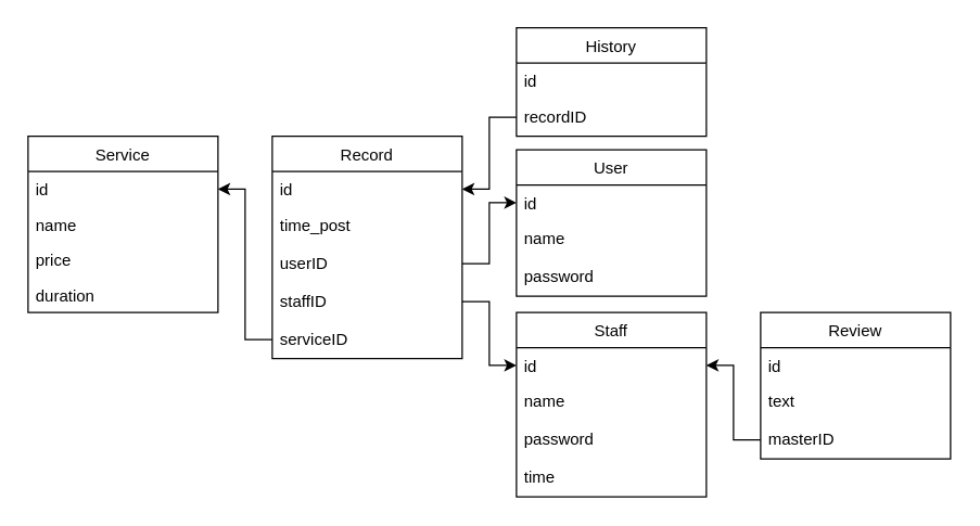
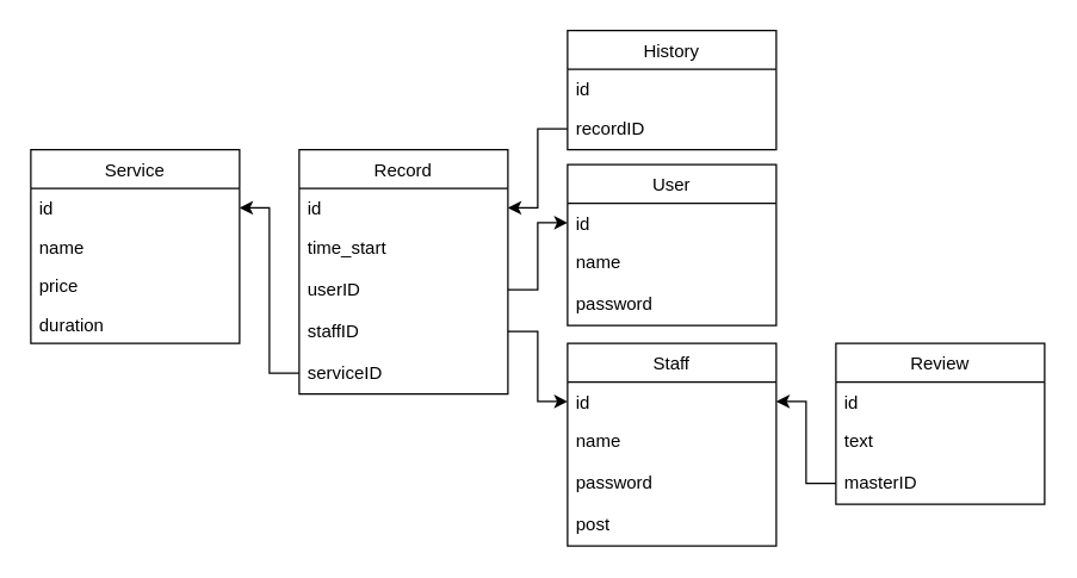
  <mxCell id="0" />
  <mxCell id="1" parent="0" />
  <mxCell id="2" value="User" style="swimlane;fontStyle=0;childLayout=stackLayout;horizontal=1;startSize=26;fillColor=none;horizontalStack=0;resizeParent=1;resizeParentMax=0;resizeLast=0;collapsible=1;marginBottom=0;verticalAlign=middle;rounded=0;swimlaneLine=1;glass=0;shadow=0;" parent="1" vertex="1"><mxGeometry x="380" y="110" width="140" height="108" as="geometry" /></mxCell>
  <mxCell id="3" value="id" style="text;strokeColor=none;fillColor=none;align=left;verticalAlign=top;spacingLeft=4;spacingRight=4;overflow=hidden;rotatable=0;points=[[0,0.5],[1,0.5]];portConstraint=eastwest;swimlaneLine=1;" parent="2" vertex="1"><mxGeometry y="26" width="140" height="26" as="geometry" /></mxCell>
  <mxCell id="4" value="name" style="text;strokeColor=none;fillColor=none;align=left;verticalAlign=top;spacingLeft=4;spacingRight=4;overflow=hidden;rotatable=0;points=[[0,0.5],[1,0.5]];portConstraint=eastwest;swimlaneLine=1;" parent="2" vertex="1"><mxGeometry y="52" width="140" height="28" as="geometry" /></mxCell>
  <mxCell id="5" value="password" style="text;strokeColor=none;fillColor=none;align=left;verticalAlign=top;spacingLeft=4;spacingRight=4;overflow=hidden;rotatable=0;points=[[0,0.5],[1,0.5]];portConstraint=eastwest;swimlaneLine=1;" parent="2" vertex="1"><mxGeometry y="80" width="140" height="28" as="geometry" /></mxCell>
  <mxCell id="6" value="Record" style="swimlane;fontStyle=0;childLayout=stackLayout;horizontal=1;startSize=26;fillColor=none;horizontalStack=0;resizeParent=1;resizeParentMax=0;resizeLast=0;collapsible=1;marginBottom=0;verticalAlign=middle;rounded=0;swimlaneLine=1;" parent="1" vertex="1"><mxGeometry x="200" y="100" width="140" height="164" as="geometry" /></mxCell>
  <mxCell id="7" value="id" style="text;strokeColor=none;fillColor=none;align=left;verticalAlign=top;spacingLeft=4;spacingRight=4;overflow=hidden;rotatable=0;points=[[0,0.5],[1,0.5]];portConstraint=eastwest;swimlaneLine=1;" parent="6" vertex="1"><mxGeometry y="26" width="140" height="26" as="geometry" /></mxCell>
- <mxCell id="8" value="time_post" style="text;strokeColor=none;fillColor=none;align=left;verticalAlign=top;spacingLeft=4;spacingRight=4;overflow=hidden;rotatable=0;points=[[0,0.5],[1,0.5]];portConstraint=eastwest;swimlaneLine=1;" parent="6" vertex="1"><mxGeometry y="52" width="140" height="28" as="geometry" /></mxCell>
+ <mxCell id="8" value="time_start" style="text;strokeColor=none;fillColor=none;align=left;verticalAlign=top;spacingLeft=4;spacingRight=4;overflow=hidden;rotatable=0;points=[[0,0.5],[1,0.5]];portConstraint=eastwest;swimlaneLine=1;" parent="6" vertex="1"><mxGeometry y="52" width="140" height="28" as="geometry" /></mxCell>
  <mxCell id="9" value="userID" style="text;strokeColor=none;fillColor=none;align=left;verticalAlign=top;spacingLeft=4;spacingRight=4;overflow=hidden;rotatable=0;points=[[0,0.5],[1,0.5]];portConstraint=eastwest;swimlaneLine=1;" parent="6" vertex="1"><mxGeometry y="80" width="140" height="28" as="geometry" /></mxCell>
  <mxCell id="10" value="staffID" style="text;strokeColor=none;fillColor=none;align=left;verticalAlign=top;spacingLeft=4;spacingRight=4;overflow=hidden;rotatable=0;points=[[0,0.5],[1,0.5]];portConstraint=eastwest;swimlaneLine=1;" vertex="1" parent="6"><mxGeometry y="108" width="140" height="28" as="geometry" /></mxCell>
  <mxCell id="11" value="serviceID" style="text;strokeColor=none;fillColor=none;align=left;verticalAlign=top;spacingLeft=4;spacingRight=4;overflow=hidden;rotatable=0;points=[[0,0.5],[1,0.5]];portConstraint=eastwest;swimlaneLine=1;" parent="6" vertex="1"><mxGeometry y="136" width="140" height="28" as="geometry" /></mxCell>
  <mxCell id="12" value="Service" style="swimlane;fontStyle=0;childLayout=stackLayout;horizontal=1;startSize=26;fillColor=none;horizontalStack=0;resizeParent=1;resizeParentMax=0;resizeLast=0;collapsible=1;marginBottom=0;verticalAlign=middle;rounded=0;swimlaneLine=1;" parent="1" vertex="1"><mxGeometry x="20" y="100" width="140" height="130" as="geometry" /></mxCell>
  <mxCell id="13" value="id" style="text;strokeColor=none;fillColor=none;align=left;verticalAlign=top;spacingLeft=4;spacingRight=4;overflow=hidden;rotatable=0;points=[[0,0.5],[1,0.5]];portConstraint=eastwest;swimlaneLine=1;" parent="12" vertex="1"><mxGeometry y="26" width="140" height="26" as="geometry" /></mxCell>
  <mxCell id="14" value="name" style="text;strokeColor=none;fillColor=none;align=left;verticalAlign=top;spacingLeft=4;spacingRight=4;overflow=hidden;rotatable=0;points=[[0,0.5],[1,0.5]];portConstraint=eastwest;swimlaneLine=1;" vertex="1" parent="12"><mxGeometry y="52" width="140" height="26" as="geometry" /></mxCell>
  <mxCell id="15" value="price" style="text;strokeColor=none;fillColor=none;align=left;verticalAlign=top;spacingLeft=4;spacingRight=4;overflow=hidden;rotatable=0;points=[[0,0.5],[1,0.5]];portConstraint=eastwest;swimlaneLine=1;" vertex="1" parent="12"><mxGeometry y="78" width="140" height="26" as="geometry" /></mxCell>
  <mxCell id="16" value="duration" style="text;strokeColor=none;fillColor=none;align=left;verticalAlign=top;spacingLeft=4;spacingRight=4;overflow=hidden;rotatable=0;points=[[0,0.5],[1,0.5]];portConstraint=eastwest;swimlaneLine=1;" vertex="1" parent="12"><mxGeometry y="104" width="140" height="26" as="geometry" /></mxCell>
  <mxCell id="17" value="Review" style="swimlane;fontStyle=0;childLayout=stackLayout;horizontal=1;startSize=26;fillColor=none;horizontalStack=0;resizeParent=1;resizeParentMax=0;resizeLast=0;collapsible=1;marginBottom=0;verticalAlign=middle;rounded=0;swimlaneLine=1;glass=0;shadow=0;" parent="1" vertex="1"><mxGeometry x="560" y="230" width="140" height="108" as="geometry" /></mxCell>
  <mxCell id="18" value="id" style="text;strokeColor=none;fillColor=none;align=left;verticalAlign=top;spacingLeft=4;spacingRight=4;overflow=hidden;rotatable=0;points=[[0,0.5],[1,0.5]];portConstraint=eastwest;swimlaneLine=1;" parent="17" vertex="1"><mxGeometry y="26" width="140" height="26" as="geometry" /></mxCell>
  <mxCell id="19" value="text" style="text;strokeColor=none;fillColor=none;align=left;verticalAlign=top;spacingLeft=4;spacingRight=4;overflow=hidden;rotatable=0;points=[[0,0.5],[1,0.5]];portConstraint=eastwest;swimlaneLine=1;" parent="17" vertex="1"><mxGeometry y="52" width="140" height="28" as="geometry" /></mxCell>
  <mxCell id="20" value="masterID" style="text;strokeColor=none;fillColor=none;align=left;verticalAlign=top;spacingLeft=4;spacingRight=4;overflow=hidden;rotatable=0;points=[[0,0.5],[1,0.5]];portConstraint=eastwest;swimlaneLine=1;" vertex="1" parent="17"><mxGeometry y="80" width="140" height="28" as="geometry" /></mxCell>
  <mxCell id="21" value="History" style="swimlane;fontStyle=0;childLayout=stackLayout;horizontal=1;startSize=26;fillColor=none;horizontalStack=0;resizeParent=1;resizeParentMax=0;resizeLast=0;collapsible=1;marginBottom=0;verticalAlign=middle;rounded=0;swimlaneLine=1;" parent="1" vertex="1"><mxGeometry x="380" y="20" width="140" height="80" as="geometry" /></mxCell>
  <mxCell id="22" value="id" style="text;strokeColor=none;fillColor=none;align=left;verticalAlign=top;spacingLeft=4;spacingRight=4;overflow=hidden;rotatable=0;points=[[0,0.5],[1,0.5]];portConstraint=eastwest;swimlaneLine=1;" parent="21" vertex="1"><mxGeometry y="26" width="140" height="26" as="geometry" /></mxCell>
  <mxCell id="23" value="recordID" style="text;strokeColor=none;fillColor=none;align=left;verticalAlign=top;spacingLeft=4;spacingRight=4;overflow=hidden;rotatable=0;points=[[0,0.5],[1,0.5]];portConstraint=eastwest;swimlaneLine=1;" parent="21" vertex="1"><mxGeometry y="52" width="140" height="28" as="geometry" /></mxCell>
  <mxCell id="24" style="edgeStyle=orthogonalEdgeStyle;rounded=0;orthogonalLoop=1;jettySize=auto;html=1;entryX=1;entryY=0.5;entryDx=0;entryDy=0;" edge="1" parent="1" source="11" target="13"><mxGeometry relative="1" as="geometry" /></mxCell>
  <mxCell id="25" style="edgeStyle=orthogonalEdgeStyle;rounded=0;orthogonalLoop=1;jettySize=auto;html=1;entryX=0;entryY=0.5;entryDx=0;entryDy=0;" edge="1" parent="1" source="9" target="3"><mxGeometry relative="1" as="geometry" /></mxCell>
  <mxCell id="26" value="Staff" style="swimlane;fontStyle=0;childLayout=stackLayout;horizontal=1;startSize=26;fillColor=none;horizontalStack=0;resizeParent=1;resizeParentMax=0;resizeLast=0;collapsible=1;marginBottom=0;verticalAlign=middle;rounded=0;swimlaneLine=1;glass=0;shadow=0;" vertex="1" parent="1"><mxGeometry x="380" y="230" width="140" height="136" as="geometry" /></mxCell>
  <mxCell id="27" value="id" style="text;strokeColor=none;fillColor=none;align=left;verticalAlign=top;spacingLeft=4;spacingRight=4;overflow=hidden;rotatable=0;points=[[0,0.5],[1,0.5]];portConstraint=eastwest;swimlaneLine=1;" vertex="1" parent="26"><mxGeometry y="26" width="140" height="26" as="geometry" /></mxCell>
  <mxCell id="28" value="name" style="text;strokeColor=none;fillColor=none;align=left;verticalAlign=top;spacingLeft=4;spacingRight=4;overflow=hidden;rotatable=0;points=[[0,0.5],[1,0.5]];portConstraint=eastwest;swimlaneLine=1;" vertex="1" parent="26"><mxGeometry y="52" width="140" height="28" as="geometry" /></mxCell>
  <mxCell id="29" value="password" style="text;strokeColor=none;fillColor=none;align=left;verticalAlign=top;spacingLeft=4;spacingRight=4;overflow=hidden;rotatable=0;points=[[0,0.5],[1,0.5]];portConstraint=eastwest;swimlaneLine=1;" vertex="1" parent="26"><mxGeometry y="80" width="140" height="28" as="geometry" /></mxCell>
- <mxCell id="30" value="time" style="text;strokeColor=none;fillColor=none;align=left;verticalAlign=top;spacingLeft=4;spacingRight=4;overflow=hidden;rotatable=0;points=[[0,0.5],[1,0.5]];portConstraint=eastwest;swimlaneLine=1;" vertex="1" parent="26"><mxGeometry y="108" width="140" height="28" as="geometry" /></mxCell>
+ <mxCell id="30" value="post" style="text;strokeColor=none;fillColor=none;align=left;verticalAlign=top;spacingLeft=4;spacingRight=4;overflow=hidden;rotatable=0;points=[[0,0.5],[1,0.5]];portConstraint=eastwest;swimlaneLine=1;" vertex="1" parent="26"><mxGeometry y="108" width="140" height="28" as="geometry" /></mxCell>
  <mxCell id="31" style="edgeStyle=orthogonalEdgeStyle;rounded=0;orthogonalLoop=1;jettySize=auto;html=1;entryX=0;entryY=0.5;entryDx=0;entryDy=0;" edge="1" parent="1" source="10" target="27"><mxGeometry relative="1" as="geometry" /></mxCell>
  <mxCell id="32" style="edgeStyle=orthogonalEdgeStyle;rounded=0;orthogonalLoop=1;jettySize=auto;html=1;entryX=1;entryY=0.5;entryDx=0;entryDy=0;" edge="1" parent="1" source="23" target="7"><mxGeometry relative="1" as="geometry" /></mxCell>
  <mxCell id="33" style="edgeStyle=orthogonalEdgeStyle;rounded=0;orthogonalLoop=1;jettySize=auto;html=1;entryX=1;entryY=0.5;entryDx=0;entryDy=0;" edge="1" parent="1" source="20" target="27"><mxGeometry relative="1" as="geometry" /></mxCell>
